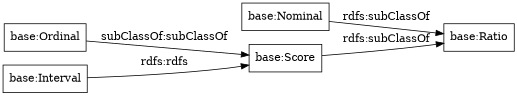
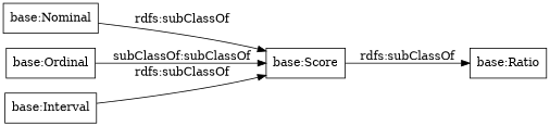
  digraph {
    rankdir=LR
    node [color=black shape=rectangle]
    "base:Score"
    "base:Ratio"
    "base:Nominal"
    "base:Ordinal"
    "base:Interval"
    "base:Score" -> "base:Ratio" [label="rdfs:subClassOf"]
-   "base:Nominal" -> "base:Ratio" [label="rdfs:subClassOf"]
+   "base:Nominal" -> "base:Score" [label="rdfs:subClassOf"]
    "base:Ordinal" -> "base:Score" [label="subClassOf:subClassOf"]
-   "base:Interval" -> "base:Score" [label="rdfs:rdfs"]
+   "base:Interval" -> "base:Score" [label="rdfs:subClassOf"]
  }
